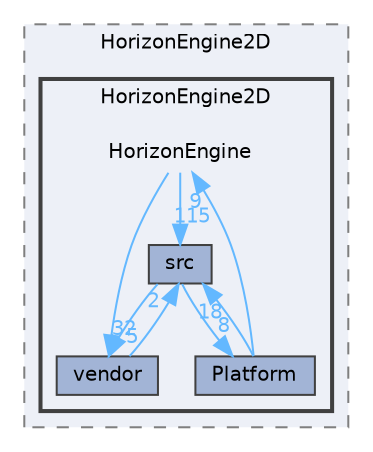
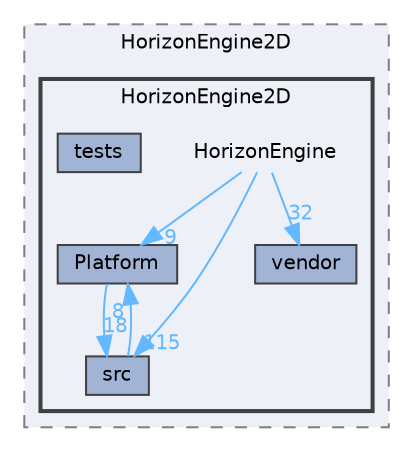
  digraph {
    compound=true
    node [fontname=Helvetica fontsize=10 shape=box color=grey25 fillcolor="#a2b4d6" style=filled]
    edge [color=steelblue1 fontcolor=steelblue1 fontname=Helvetica fontsize=10 labeldistance=1.5 labelfontname=Helvetica labelfontsize=10]
    n1 [height=0.2 label=HorizonEngine shape=plaintext width=0.4 color="" fillcolor="" style=""]
    n2 [height=0.2 label=Platform width=0.4]
    n3 [height=0.2 label=src width=0.4]
+   n4 [height=0.2 label=tests width=0.4]
    n5 [height=0.2 label=vendor width=0.4]
    subgraph cluster_1 {
      bgcolor="#edf0f7"
      fontname=Helvetica
      fontsize=10
      label=HorizonEngine2D
      pencolor=grey50
      style="filled,dashed"
      subgraph cluster_2 {
        bgcolor="#edf0f7"
        fontname=Helvetica
        fontsize=10
        pencolor=grey25
        style="filled,bold"
        n1
        n2
        n3
+       n4
        n5
      }
    }
-   n2 -> n1 [headlabel=9]
+   n1 -> n2 [headlabel=9]
    n1 -> n3 [headlabel=115]
    n1 -> n5 [headlabel=32]
    n2 -> n3 [headlabel=18]
    n3 -> n2 [headlabel=8]
-   n3 -> n5 [headlabel=5]
-   n5 -> n3 [headlabel=2]
  }
